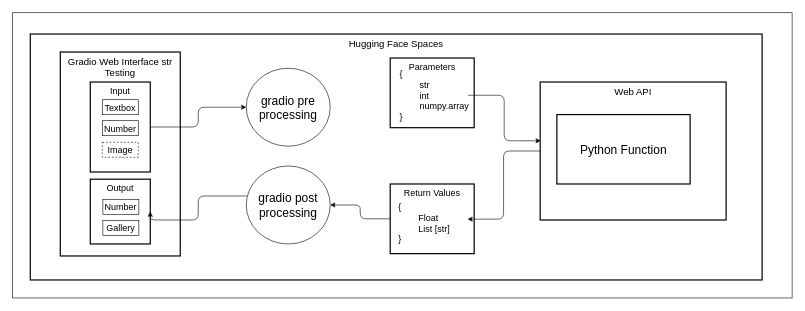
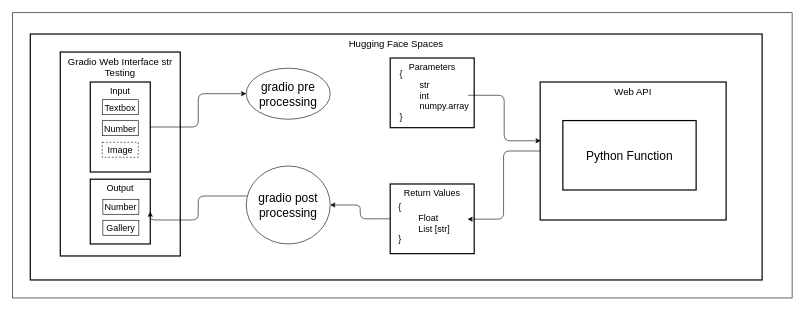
  <mxCell id="0" />
  <mxCell id="1" parent="0" />
  <mxCell id="2" value="" style="rounded=0;whiteSpace=wrap;html=1;" vertex="1" parent="1"><mxGeometry x="20" y="20.5" width="1300" height="475.5" as="geometry" /></mxCell>
  <mxCell id="3" value="Hugging Face Spaces" style="whiteSpace=wrap;strokeWidth=2;verticalAlign=top;fontSize=16;" vertex="1" parent="1"><mxGeometry x="50" y="56" width="1220" height="410" as="geometry" /></mxCell>
  <mxCell id="4" value="Gradio Web Interface str Testing" style="whiteSpace=wrap;strokeWidth=2;verticalAlign=top;container=0;fontSize=16;" vertex="1" parent="1"><mxGeometry x="100" y="86" width="200" height="340" as="geometry" /></mxCell>
  <mxCell id="5" value="Web API" style="whiteSpace=wrap;strokeWidth=2;verticalAlign=top;container=0;fontSize=16;" vertex="1" parent="1"><mxGeometry x="900" y="136" width="310" height="230" as="geometry" /></mxCell>
  <mxCell id="6" style="edgeStyle=orthogonalEdgeStyle;rounded=1;orthogonalLoop=1;jettySize=auto;html=1;exitX=1;exitY=0.5;exitDx=0;exitDy=0;entryX=0;entryY=0.5;entryDx=0;entryDy=0;curved=0;" edge="1" parent="1" source="7" target="16"><mxGeometry relative="1" as="geometry" /></mxCell>
  <mxCell id="7" value="Input" style="whiteSpace=wrap;strokeWidth=2;verticalAlign=top;fontSize=15;" vertex="1" parent="1"><mxGeometry x="150" y="136" width="100" height="150" as="geometry" /></mxCell>
  <mxCell id="8" value="Output" style="whiteSpace=wrap;strokeWidth=2;verticalAlign=top;fontSize=15;" vertex="1" parent="1"><mxGeometry x="150" y="298" width="100" height="108" as="geometry" /></mxCell>
  <mxCell id="9" value="&lt;font style=&quot;font-size: 15px;&quot;&gt;Textbox&lt;/font&gt;" style="rounded=0;whiteSpace=wrap;html=1;" vertex="1" parent="1"><mxGeometry x="170" y="165.5" width="60" height="25" as="geometry" /></mxCell>
  <mxCell id="10" value="&lt;font style=&quot;font-size: 15px;&quot;&gt;Number&lt;/font&gt;" style="rounded=0;whiteSpace=wrap;html=1;" vertex="1" parent="1"><mxGeometry x="170" y="200.5" width="60" height="25" as="geometry" /></mxCell>
  <mxCell id="11" value="&lt;font style=&quot;font-size: 15px;&quot;&gt;Image&lt;/font&gt;" style="rounded=0;whiteSpace=wrap;html=1;dashed=1;" vertex="1" parent="1"><mxGeometry x="170" y="236.5" width="60" height="25" as="geometry" /></mxCell>
  <mxCell id="12" value="&lt;font style=&quot;font-size: 15px;&quot;&gt;Number&lt;/font&gt;" style="rounded=0;whiteSpace=wrap;html=1;" vertex="1" parent="1"><mxGeometry x="171" y="331.5" width="60" height="25" as="geometry" /></mxCell>
  <mxCell id="13" value="&lt;font style=&quot;font-size: 15px;&quot;&gt;Gallery&lt;/font&gt;" style="rounded=0;whiteSpace=wrap;html=1;" vertex="1" parent="1"><mxGeometry x="171" y="366.5" width="60" height="25" as="geometry" /></mxCell>
  <mxCell id="14" style="edgeStyle=orthogonalEdgeStyle;rounded=1;orthogonalLoop=1;jettySize=auto;html=1;entryX=1;entryY=0.5;entryDx=0;entryDy=0;curved=0;" edge="1" parent="1" source="15" target="8"><mxGeometry relative="1" as="geometry"><Array as="points"><mxPoint x="330" y="326" /><mxPoint x="330" y="366" /><mxPoint x="250" y="366" /></Array></mxGeometry></mxCell>
  <mxCell id="15" value="&lt;font style=&quot;font-size: 20px;&quot;&gt;gradio post processing&lt;/font&gt;" style="ellipse;whiteSpace=wrap;html=1;" vertex="1" parent="1"><mxGeometry x="410" y="276" width="140" height="130" as="geometry" /></mxCell>
- <mxCell id="16" value="&lt;font style=&quot;font-size: 20px;&quot;&gt;gradio pre processing&lt;/font&gt;" style="ellipse;whiteSpace=wrap;html=1;" vertex="1" parent="1"><mxGeometry x="410" y="113" width="140" height="130" as="geometry" /></mxCell>
+ <mxCell id="16" value="&lt;font style=&quot;font-size: 20px;&quot;&gt;gradio pre processing&lt;/font&gt;" style="ellipse;whiteSpace=wrap;html=1;" vertex="1" parent="1"><mxGeometry x="410" y="113" width="140" height="85" as="geometry" /></mxCell>
  <mxCell id="17" value="" style="group" connectable="0" vertex="1" parent="1"><mxGeometry x="650" y="96" width="140" height="116.13" as="geometry" /></mxCell>
  <mxCell id="18" value="Parameters" style="whiteSpace=wrap;strokeWidth=2;verticalAlign=top;fontSize=15;" vertex="1" parent="17"><mxGeometry width="140" height="116.13" as="geometry" /></mxCell>
  <mxCell id="19" value="&lt;font style=&quot;font-size: 15px;&quot;&gt;{&lt;/font&gt;&lt;div&gt;&lt;div style=&quot;&quot;&gt;&lt;font style=&quot;font-size: 15px;&quot;&gt;&lt;span style=&quot;white-space: pre;&quot;&gt;&#09;&lt;/span&gt;str&lt;/font&gt;&lt;/div&gt;&lt;div style=&quot;&quot;&gt;&lt;font style=&quot;font-size: 15px;&quot;&gt;&lt;span style=&quot;white-space: pre;&quot;&gt;&#09;&lt;/span&gt;int&amp;nbsp;&lt;/font&gt;&lt;/div&gt;&lt;div style=&quot;&quot;&gt;&lt;font style=&quot;font-size: 15px;&quot;&gt;&lt;span style=&quot;white-space: pre;&quot;&gt;&#09;&lt;/span&gt;numpy.array&lt;/font&gt;&lt;/div&gt;&lt;div&gt;&lt;font style=&quot;font-size: 15px;&quot;&gt;}&lt;/font&gt;&lt;/div&gt;&lt;/div&gt;" style="text;html=1;align=left;verticalAlign=middle;whiteSpace=wrap;rounded=0;" vertex="1" parent="17"><mxGeometry x="14" y="25.63" width="116" height="73" as="geometry" /></mxCell>
- <mxCell id="20" value="Python Function" style="whiteSpace=wrap;strokeWidth=2;verticalAlign=middle;container=0;fontSize=20;" vertex="1" parent="1"><mxGeometry x="927.83" y="190.27" width="222.17" height="115.73" as="geometry" /></mxCell>
+ <mxCell id="20" value="Python Function" style="whiteSpace=wrap;strokeWidth=2;verticalAlign=middle;container=0;fontSize=20;" vertex="1" parent="1"><mxGeometry x="937.83" y="200.27" width="222.17" height="115.73" as="geometry" /></mxCell>
  <mxCell id="21" value="" style="group" connectable="0" vertex="1" parent="1"><mxGeometry x="650" y="306" width="140" height="116.13" as="geometry" /></mxCell>
  <mxCell id="22" value="" style="group" connectable="0" vertex="1" parent="21"><mxGeometry width="140" height="116.13" as="geometry" /></mxCell>
  <mxCell id="23" value="Return Values" style="whiteSpace=wrap;strokeWidth=2;verticalAlign=top;fontSize=15;" vertex="1" parent="22"><mxGeometry width="140" height="116.13" as="geometry" /></mxCell>
  <mxCell id="24" value="&lt;font style=&quot;font-size: 15px;&quot;&gt;{&lt;/font&gt;&lt;div&gt;&lt;div style=&quot;&quot;&gt;&lt;span style=&quot;white-space: pre;&quot;&gt;&lt;font style=&quot;font-size: 15px;&quot;&gt;&#09;Float&lt;/font&gt;&lt;/span&gt;&lt;/div&gt;&lt;div style=&quot;&quot;&gt;&lt;span style=&quot;white-space: pre;&quot;&gt;&lt;font style=&quot;font-size: 15px;&quot;&gt;&lt;span style=&quot;white-space: pre;&quot;&gt;&#09;List [str]&lt;/span&gt;&lt;br&gt;&lt;/font&gt;&lt;/span&gt;&lt;/div&gt;&lt;div&gt;&lt;font style=&quot;font-size: 15px;&quot;&gt;}&lt;/font&gt;&lt;/div&gt;&lt;/div&gt;" style="text;html=1;align=left;verticalAlign=middle;whiteSpace=wrap;rounded=0;" vertex="1" parent="22"><mxGeometry x="12" y="28.63" width="116" height="73" as="geometry" /></mxCell>
  <mxCell id="25" style="edgeStyle=orthogonalEdgeStyle;rounded=1;orthogonalLoop=1;jettySize=auto;html=1;entryX=0.003;entryY=0.426;entryDx=0;entryDy=0;entryPerimeter=0;curved=0;" edge="1" parent="1" source="19" target="5"><mxGeometry relative="1" as="geometry" /></mxCell>
  <mxCell id="26" style="edgeStyle=orthogonalEdgeStyle;rounded=1;orthogonalLoop=1;jettySize=auto;html=1;entryX=1.008;entryY=0.411;entryDx=0;entryDy=0;entryPerimeter=0;curved=0;" edge="1" parent="1" source="5" target="24"><mxGeometry relative="1" as="geometry" /></mxCell>
  <mxCell id="27" style="edgeStyle=orthogonalEdgeStyle;rounded=1;orthogonalLoop=1;jettySize=auto;html=1;exitX=0;exitY=0.5;exitDx=0;exitDy=0;entryX=1;entryY=0.5;entryDx=0;entryDy=0;curved=0;" edge="1" parent="1" source="23" target="15"><mxGeometry relative="1" as="geometry" /></mxCell>
